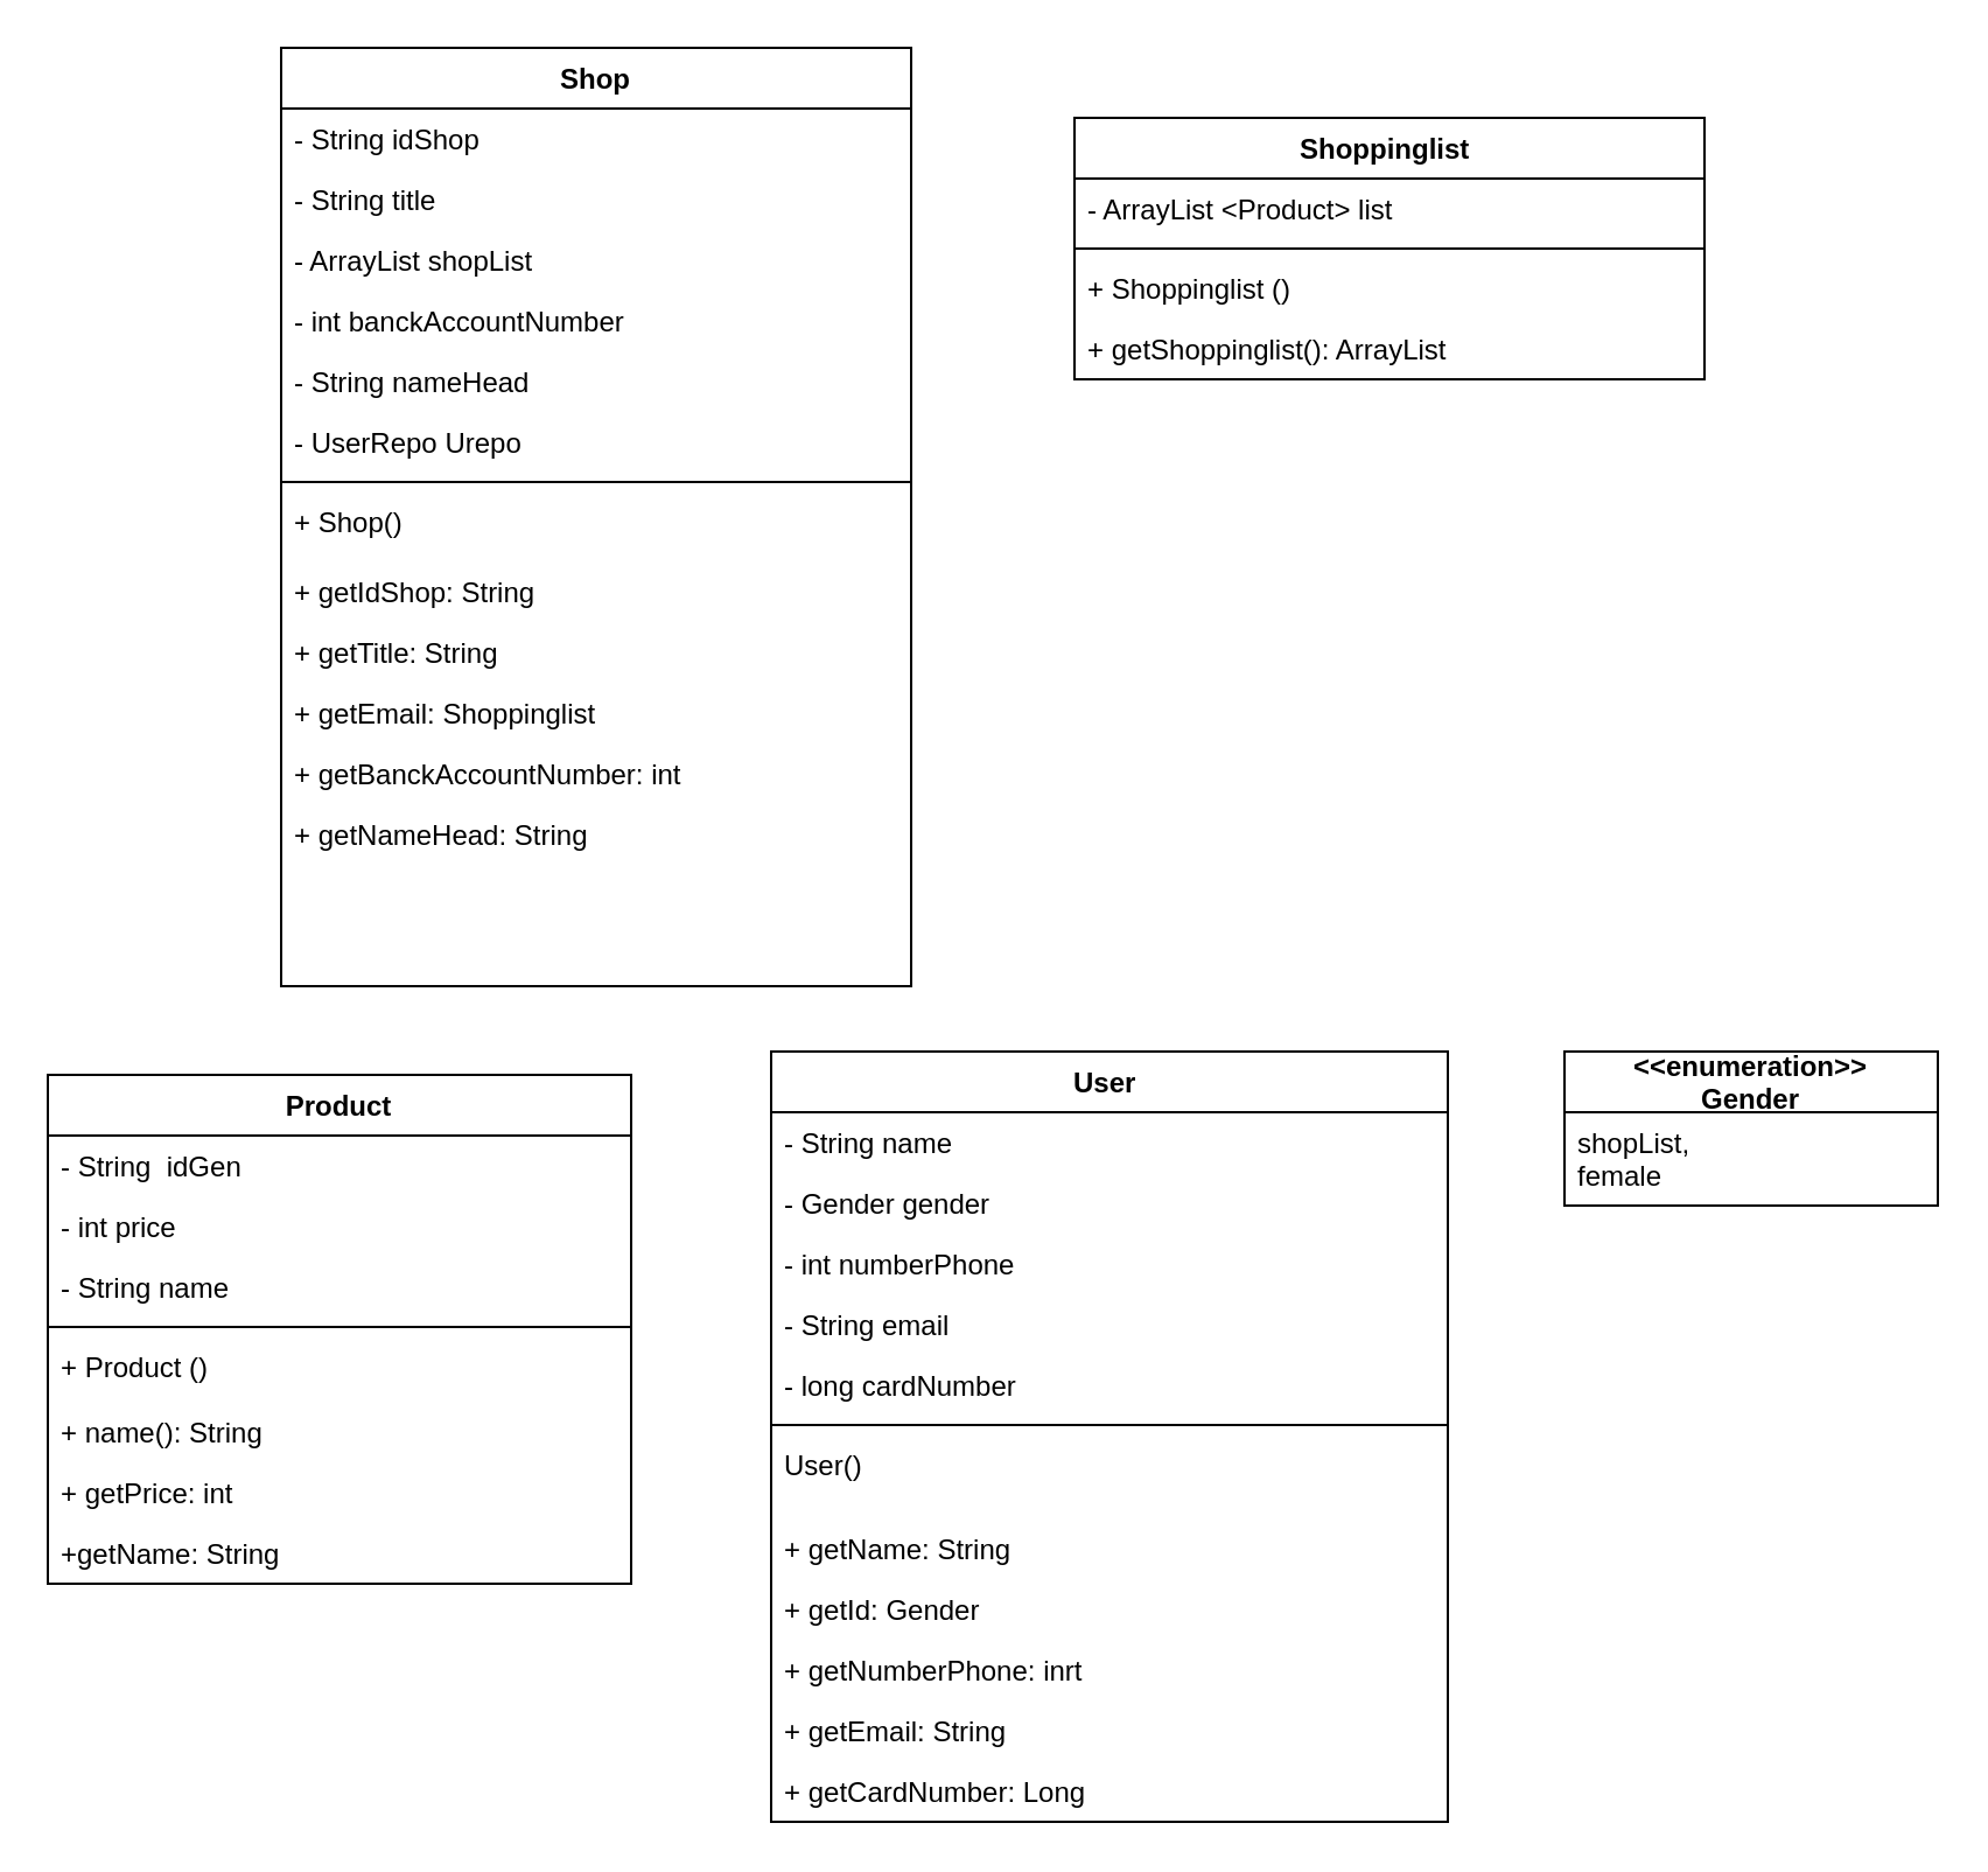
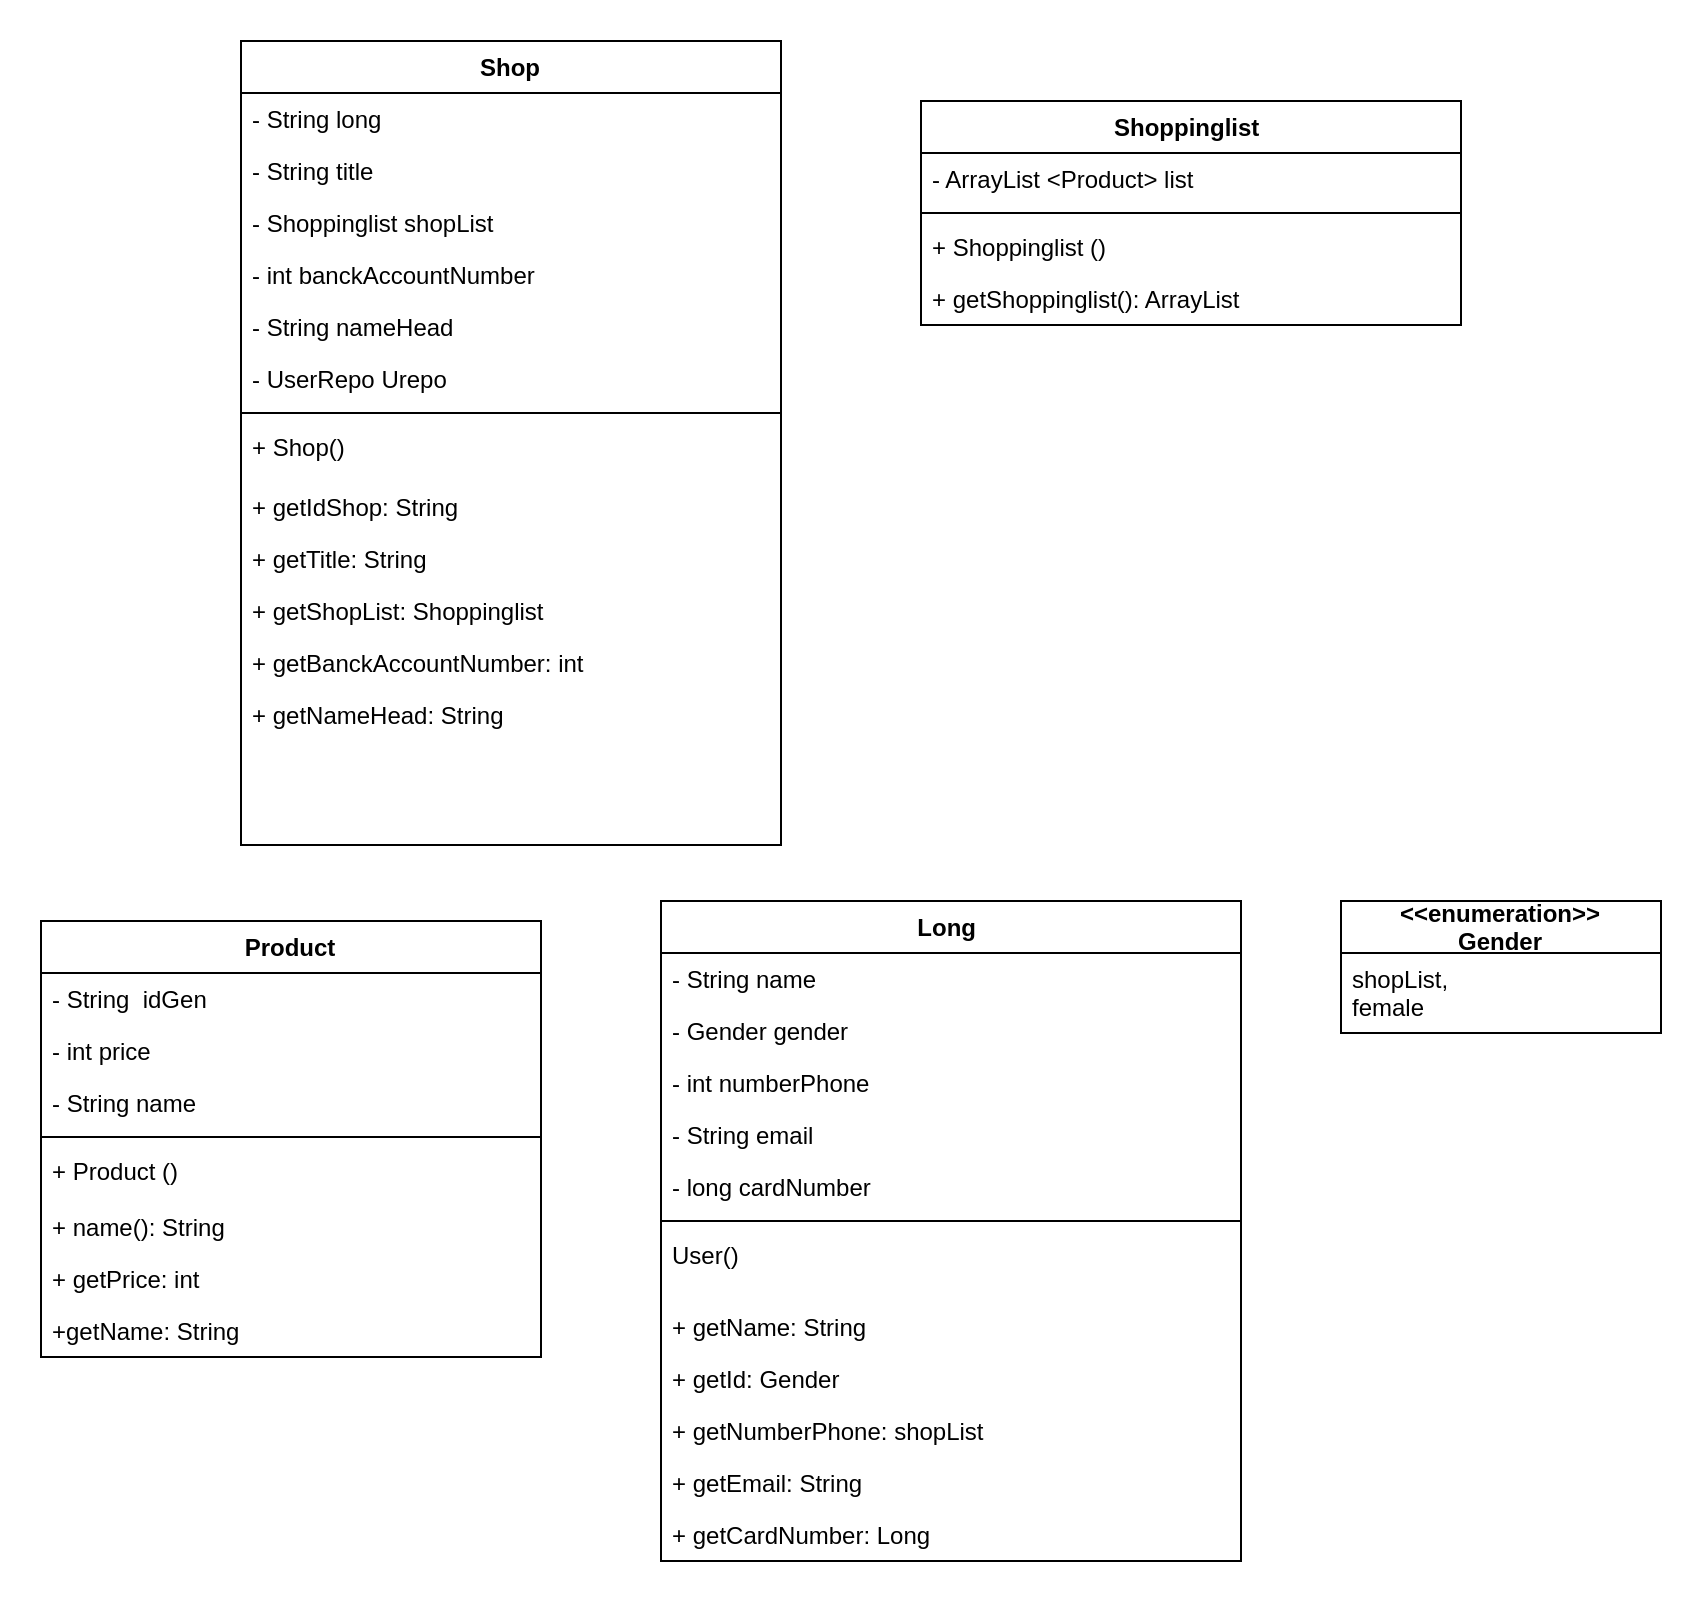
  <mxCell id="0" />
  <mxCell id="1" parent="0" />
  <mxCell id="2" value="Product" style="swimlane;fontStyle=1;align=center;verticalAlign=top;childLayout=stackLayout;horizontal=1;startSize=26;horizontalStack=0;resizeParent=1;resizeParentMax=0;resizeLast=0;collapsible=1;marginBottom=0;" parent="1" vertex="1"><mxGeometry x="20" y="460" width="250" height="218" as="geometry" /></mxCell>
  <mxCell id="3" value="- String  idGen" style="text;strokeColor=none;fillColor=none;align=left;verticalAlign=top;spacingLeft=4;spacingRight=4;overflow=hidden;rotatable=0;points=[[0,0.5],[1,0.5]];portConstraint=eastwest;" parent="2" vertex="1"><mxGeometry y="26" width="250" height="26" as="geometry" /></mxCell>
  <mxCell id="4" value="- int price " style="text;strokeColor=none;fillColor=none;align=left;verticalAlign=top;spacingLeft=4;spacingRight=4;overflow=hidden;rotatable=0;points=[[0,0.5],[1,0.5]];portConstraint=eastwest;" parent="2" vertex="1"><mxGeometry y="52" width="250" height="26" as="geometry" /></mxCell>
  <mxCell id="5" value="- String name" style="text;strokeColor=none;fillColor=none;align=left;verticalAlign=top;spacingLeft=4;spacingRight=4;overflow=hidden;rotatable=0;points=[[0,0.5],[1,0.5]];portConstraint=eastwest;" parent="2" vertex="1"><mxGeometry y="78" width="250" height="26" as="geometry" /></mxCell>
  <mxCell id="6" value="" style="line;strokeWidth=1;fillColor=none;align=left;verticalAlign=middle;spacingTop=-1;spacingLeft=3;spacingRight=3;rotatable=0;labelPosition=right;points=[];portConstraint=eastwest;strokeColor=inherit;" parent="2" vertex="1"><mxGeometry y="104" width="250" height="8" as="geometry" /></mxCell>
  <mxCell id="7" value="+ Product ()&#10; " style="text;strokeColor=none;fillColor=none;align=left;verticalAlign=top;spacingLeft=4;spacingRight=4;overflow=hidden;rotatable=0;points=[[0,0.5],[1,0.5]];portConstraint=eastwest;" parent="2" vertex="1"><mxGeometry y="112" width="250" height="28" as="geometry" /></mxCell>
  <mxCell id="8" value="+ name(): String  " style="text;strokeColor=none;fillColor=none;align=left;verticalAlign=top;spacingLeft=4;spacingRight=4;overflow=hidden;rotatable=0;points=[[0,0.5],[1,0.5]];portConstraint=eastwest;" parent="2" vertex="1"><mxGeometry y="140" width="250" height="26" as="geometry" /></mxCell>
  <mxCell id="9" value="+ getPrice: int  " style="text;strokeColor=none;fillColor=none;align=left;verticalAlign=top;spacingLeft=4;spacingRight=4;overflow=hidden;rotatable=0;points=[[0,0.5],[1,0.5]];portConstraint=eastwest;" parent="2" vertex="1"><mxGeometry y="166" width="250" height="26" as="geometry" /></mxCell>
  <mxCell id="10" value="+getName: String " style="text;strokeColor=none;fillColor=none;align=left;verticalAlign=top;spacingLeft=4;spacingRight=4;overflow=hidden;rotatable=0;points=[[0,0.5],[1,0.5]];portConstraint=eastwest;" parent="2" vertex="1"><mxGeometry y="192" width="250" height="26" as="geometry" /></mxCell>
- <mxCell id="11" value="User " style="swimlane;fontStyle=1;align=center;verticalAlign=top;childLayout=stackLayout;horizontal=1;startSize=26;horizontalStack=0;resizeParent=1;resizeParentMax=0;resizeLast=0;collapsible=1;marginBottom=0;" parent="1" vertex="1"><mxGeometry x="330" y="450" width="290" height="330" as="geometry" /></mxCell>
+ <mxCell id="11" value="Long " style="swimlane;fontStyle=1;align=center;verticalAlign=top;childLayout=stackLayout;horizontal=1;startSize=26;horizontalStack=0;resizeParent=1;resizeParentMax=0;resizeLast=0;collapsible=1;marginBottom=0;" parent="1" vertex="1"><mxGeometry x="330" y="450" width="290" height="330" as="geometry" /></mxCell>
  <mxCell id="12" value="- String name" style="text;strokeColor=none;fillColor=none;align=left;verticalAlign=top;spacingLeft=4;spacingRight=4;overflow=hidden;rotatable=0;points=[[0,0.5],[1,0.5]];portConstraint=eastwest;" parent="11" vertex="1"><mxGeometry y="26" width="290" height="26" as="geometry" /></mxCell>
  <mxCell id="13" value="- Gender gender  " style="text;strokeColor=none;fillColor=none;align=left;verticalAlign=top;spacingLeft=4;spacingRight=4;overflow=hidden;rotatable=0;points=[[0,0.5],[1,0.5]];portConstraint=eastwest;" parent="11" vertex="1"><mxGeometry y="52" width="290" height="26" as="geometry" /></mxCell>
  <mxCell id="14" value="- int numberPhone" style="text;strokeColor=none;fillColor=none;align=left;verticalAlign=top;spacingLeft=4;spacingRight=4;overflow=hidden;rotatable=0;points=[[0,0.5],[1,0.5]];portConstraint=eastwest;" parent="11" vertex="1"><mxGeometry y="78" width="290" height="26" as="geometry" /></mxCell>
  <mxCell id="15" value="- String email" style="text;strokeColor=none;fillColor=none;align=left;verticalAlign=top;spacingLeft=4;spacingRight=4;overflow=hidden;rotatable=0;points=[[0,0.5],[1,0.5]];portConstraint=eastwest;" parent="11" vertex="1"><mxGeometry y="104" width="290" height="26" as="geometry" /></mxCell>
  <mxCell id="16" value="- long cardNumber" style="text;strokeColor=none;fillColor=none;align=left;verticalAlign=top;spacingLeft=4;spacingRight=4;overflow=hidden;rotatable=0;points=[[0,0.5],[1,0.5]];portConstraint=eastwest;" parent="11" vertex="1"><mxGeometry y="130" width="290" height="26" as="geometry" /></mxCell>
  <mxCell id="17" value="" style="line;strokeWidth=1;fillColor=none;align=left;verticalAlign=middle;spacingTop=-1;spacingLeft=3;spacingRight=3;rotatable=0;labelPosition=right;points=[];portConstraint=eastwest;strokeColor=inherit;" parent="11" vertex="1"><mxGeometry y="156" width="290" height="8" as="geometry" /></mxCell>
  <mxCell id="18" value="User()&#10; &#10; " style="text;strokeColor=none;fillColor=none;align=left;verticalAlign=top;spacingLeft=4;spacingRight=4;overflow=hidden;rotatable=0;points=[[0,0.5],[1,0.5]];portConstraint=eastwest;" vertex="1" parent="11"><mxGeometry y="164" width="290" height="36" as="geometry" /></mxCell>
  <mxCell id="19" value="+ getName: String " style="text;strokeColor=none;fillColor=none;align=left;verticalAlign=top;spacingLeft=4;spacingRight=4;overflow=hidden;rotatable=0;points=[[0,0.5],[1,0.5]];portConstraint=eastwest;" parent="11" vertex="1"><mxGeometry y="200" width="290" height="26" as="geometry" /></mxCell>
  <mxCell id="20" value="+ getId: Gender" style="text;strokeColor=none;fillColor=none;align=left;verticalAlign=top;spacingLeft=4;spacingRight=4;overflow=hidden;rotatable=0;points=[[0,0.5],[1,0.5]];portConstraint=eastwest;" parent="11" vertex="1"><mxGeometry y="226" width="290" height="26" as="geometry" /></mxCell>
- <mxCell id="21" value="+ getNumberPhone: inrt" style="text;strokeColor=none;fillColor=none;align=left;verticalAlign=top;spacingLeft=4;spacingRight=4;overflow=hidden;rotatable=0;points=[[0,0.5],[1,0.5]];portConstraint=eastwest;" parent="11" vertex="1"><mxGeometry y="252" width="290" height="26" as="geometry" /></mxCell>
+ <mxCell id="21" value="+ getNumberPhone: shopList" style="text;strokeColor=none;fillColor=none;align=left;verticalAlign=top;spacingLeft=4;spacingRight=4;overflow=hidden;rotatable=0;points=[[0,0.5],[1,0.5]];portConstraint=eastwest;" parent="11" vertex="1"><mxGeometry y="252" width="290" height="26" as="geometry" /></mxCell>
  <mxCell id="22" value="+ getEmail: String" style="text;strokeColor=none;fillColor=none;align=left;verticalAlign=top;spacingLeft=4;spacingRight=4;overflow=hidden;rotatable=0;points=[[0,0.5],[1,0.5]];portConstraint=eastwest;" parent="11" vertex="1"><mxGeometry y="278" width="290" height="26" as="geometry" /></mxCell>
  <mxCell id="23" value="+ getCardNumber: Long" style="text;strokeColor=none;fillColor=none;align=left;verticalAlign=top;spacingLeft=4;spacingRight=4;overflow=hidden;rotatable=0;points=[[0,0.5],[1,0.5]];portConstraint=eastwest;" parent="11" vertex="1"><mxGeometry y="304" width="290" height="26" as="geometry" /></mxCell>
  <mxCell id="24" value="&lt;&lt;enumeration&gt;&gt;&#10;Gender" style="swimlane;fontStyle=1;align=center;verticalAlign=middle;childLayout=stackLayout;horizontal=1;startSize=26;horizontalStack=0;resizeParent=1;resizeParentMax=0;resizeLast=0;collapsible=1;marginBottom=0;" parent="1" vertex="1"><mxGeometry x="670" y="450" width="160" height="66" as="geometry" /></mxCell>
  <mxCell id="25" value="shopList,&#10;female" style="text;strokeColor=none;fillColor=none;align=left;verticalAlign=top;spacingLeft=4;spacingRight=4;overflow=hidden;rotatable=0;points=[[0,0.5],[1,0.5]];portConstraint=eastwest;" parent="24" vertex="1"><mxGeometry y="26" width="160" height="40" as="geometry" /></mxCell>
  <mxCell id="26" value="Shop" style="swimlane;fontStyle=1;align=center;verticalAlign=top;childLayout=stackLayout;horizontal=1;startSize=26;horizontalStack=0;resizeParent=1;resizeParentMax=0;resizeLast=0;collapsible=1;marginBottom=0;" parent="1" vertex="1"><mxGeometry x="120" y="20" width="270" height="402" as="geometry" /></mxCell>
- <mxCell id="27" value="- String idShop " style="text;strokeColor=none;fillColor=none;align=left;verticalAlign=top;spacingLeft=4;spacingRight=4;overflow=hidden;rotatable=0;points=[[0,0.5],[1,0.5]];portConstraint=eastwest;" parent="26" vertex="1"><mxGeometry y="26" width="270" height="26" as="geometry" /></mxCell>
+ <mxCell id="27" value="- String long " style="text;strokeColor=none;fillColor=none;align=left;verticalAlign=top;spacingLeft=4;spacingRight=4;overflow=hidden;rotatable=0;points=[[0,0.5],[1,0.5]];portConstraint=eastwest;" parent="26" vertex="1"><mxGeometry y="26" width="270" height="26" as="geometry" /></mxCell>
  <mxCell id="28" value="- String title" style="text;strokeColor=none;fillColor=none;align=left;verticalAlign=top;spacingLeft=4;spacingRight=4;overflow=hidden;rotatable=0;points=[[0,0.5],[1,0.5]];portConstraint=eastwest;" parent="26" vertex="1"><mxGeometry y="52" width="270" height="26" as="geometry" /></mxCell>
- <mxCell id="29" value="- ArrayList shopList " style="text;strokeColor=none;fillColor=none;align=left;verticalAlign=top;spacingLeft=4;spacingRight=4;overflow=hidden;rotatable=0;points=[[0,0.5],[1,0.5]];portConstraint=eastwest;" parent="26" vertex="1"><mxGeometry y="78" width="270" height="26" as="geometry" /></mxCell>
+ <mxCell id="29" value="- Shoppinglist shopList " style="text;strokeColor=none;fillColor=none;align=left;verticalAlign=top;spacingLeft=4;spacingRight=4;overflow=hidden;rotatable=0;points=[[0,0.5],[1,0.5]];portConstraint=eastwest;" parent="26" vertex="1"><mxGeometry y="78" width="270" height="26" as="geometry" /></mxCell>
  <mxCell id="30" value="- int banckAccountNumber" style="text;strokeColor=none;fillColor=none;align=left;verticalAlign=top;spacingLeft=4;spacingRight=4;overflow=hidden;rotatable=0;points=[[0,0.5],[1,0.5]];portConstraint=eastwest;" parent="26" vertex="1"><mxGeometry y="104" width="270" height="26" as="geometry" /></mxCell>
  <mxCell id="31" value="- String nameHead" style="text;strokeColor=none;fillColor=none;align=left;verticalAlign=top;spacingLeft=4;spacingRight=4;overflow=hidden;rotatable=0;points=[[0,0.5],[1,0.5]];portConstraint=eastwest;" parent="26" vertex="1"><mxGeometry y="130" width="270" height="26" as="geometry" /></mxCell>
  <mxCell id="32" value="- UserRepo Urepo" style="text;strokeColor=none;fillColor=none;align=left;verticalAlign=top;spacingLeft=4;spacingRight=4;overflow=hidden;rotatable=0;points=[[0,0.5],[1,0.5]];portConstraint=eastwest;" vertex="1" parent="26"><mxGeometry y="156" width="270" height="26" as="geometry" /></mxCell>
  <mxCell id="33" value="" style="line;strokeWidth=1;fillColor=none;align=left;verticalAlign=middle;spacingTop=-1;spacingLeft=3;spacingRight=3;rotatable=0;labelPosition=right;points=[];portConstraint=eastwest;strokeColor=inherit;" parent="26" vertex="1"><mxGeometry y="182" width="270" height="8" as="geometry" /></mxCell>
  <mxCell id="34" value="+ Shop()&#10;" style="text;strokeColor=none;fillColor=none;align=left;verticalAlign=top;spacingLeft=4;spacingRight=4;overflow=hidden;rotatable=0;points=[[0,0.5],[1,0.5]];portConstraint=eastwest;" vertex="1" parent="26"><mxGeometry y="190" width="270" height="30" as="geometry" /></mxCell>
  <mxCell id="35" value="+ getIdShop: String" style="text;strokeColor=none;fillColor=none;align=left;verticalAlign=top;spacingLeft=4;spacingRight=4;overflow=hidden;rotatable=0;points=[[0,0.5],[1,0.5]];portConstraint=eastwest;" parent="26" vertex="1"><mxGeometry y="220" width="270" height="26" as="geometry" /></mxCell>
  <mxCell id="36" value="+ getTitle: String " style="text;strokeColor=none;fillColor=none;align=left;verticalAlign=top;spacingLeft=4;spacingRight=4;overflow=hidden;rotatable=0;points=[[0,0.5],[1,0.5]];portConstraint=eastwest;" parent="26" vertex="1"><mxGeometry y="246" width="270" height="26" as="geometry" /></mxCell>
- <mxCell id="37" value="+ getEmail: Shoppinglist &#10; " style="text;strokeColor=none;fillColor=none;align=left;verticalAlign=top;spacingLeft=4;spacingRight=4;overflow=hidden;rotatable=0;points=[[0,0.5],[1,0.5]];portConstraint=eastwest;" parent="26" vertex="1"><mxGeometry y="272" width="270" height="26" as="geometry" /></mxCell>
+ <mxCell id="37" value="+ getShopList: Shoppinglist &#10; " style="text;strokeColor=none;fillColor=none;align=left;verticalAlign=top;spacingLeft=4;spacingRight=4;overflow=hidden;rotatable=0;points=[[0,0.5],[1,0.5]];portConstraint=eastwest;" parent="26" vertex="1"><mxGeometry y="272" width="270" height="26" as="geometry" /></mxCell>
  <mxCell id="38" value="+ getBanckAccountNumber: int " style="text;strokeColor=none;fillColor=none;align=left;verticalAlign=top;spacingLeft=4;spacingRight=4;overflow=hidden;rotatable=0;points=[[0,0.5],[1,0.5]];portConstraint=eastwest;" parent="26" vertex="1"><mxGeometry y="298" width="270" height="26" as="geometry" /></mxCell>
  <mxCell id="39" value="+ getNameHead: String" style="text;strokeColor=none;fillColor=none;align=left;verticalAlign=top;spacingLeft=4;spacingRight=4;overflow=hidden;rotatable=0;points=[[0,0.5],[1,0.5]];portConstraint=eastwest;" parent="26" vertex="1"><mxGeometry y="324" width="270" height="26" as="geometry" /></mxCell>
  <mxCell id="40" style="text;strokeColor=none;fillColor=none;align=left;verticalAlign=top;spacingLeft=4;spacingRight=4;overflow=hidden;rotatable=0;points=[[0,0.5],[1,0.5]];portConstraint=eastwest;" parent="26" vertex="1"><mxGeometry y="350" width="270" height="26" as="geometry" /></mxCell>
  <mxCell id="41" style="text;strokeColor=none;fillColor=none;align=left;verticalAlign=top;spacingLeft=4;spacingRight=4;overflow=hidden;rotatable=0;points=[[0,0.5],[1,0.5]];portConstraint=eastwest;" parent="26" vertex="1"><mxGeometry y="376" width="270" height="26" as="geometry" /></mxCell>
  <mxCell id="42" value="Shoppinglist " style="swimlane;fontStyle=1;align=center;verticalAlign=top;childLayout=stackLayout;horizontal=1;startSize=26;horizontalStack=0;resizeParent=1;resizeParentMax=0;resizeLast=0;collapsible=1;marginBottom=0;" parent="1" vertex="1"><mxGeometry x="460" y="50" width="270" height="112" as="geometry" /></mxCell>
  <mxCell id="43" value="- ArrayList &lt;Product&gt; list" style="text;strokeColor=none;fillColor=none;align=left;verticalAlign=top;spacingLeft=4;spacingRight=4;overflow=hidden;rotatable=0;points=[[0,0.5],[1,0.5]];portConstraint=eastwest;" parent="42" vertex="1"><mxGeometry y="26" width="270" height="26" as="geometry" /></mxCell>
  <mxCell id="44" value="" style="line;strokeWidth=1;fillColor=none;align=left;verticalAlign=middle;spacingTop=-1;spacingLeft=3;spacingRight=3;rotatable=0;labelPosition=right;points=[];portConstraint=eastwest;strokeColor=inherit;" parent="42" vertex="1"><mxGeometry y="52" width="270" height="8" as="geometry" /></mxCell>
  <mxCell id="45" value="+ Shoppinglist ()&#10; " style="text;strokeColor=none;fillColor=none;align=left;verticalAlign=top;spacingLeft=4;spacingRight=4;overflow=hidden;rotatable=0;points=[[0,0.5],[1,0.5]];portConstraint=eastwest;" parent="42" vertex="1"><mxGeometry y="60" width="270" height="26" as="geometry" /></mxCell>
  <mxCell id="46" value="+ getShoppinglist(): ArrayList" style="text;strokeColor=none;fillColor=none;align=left;verticalAlign=top;spacingLeft=4;spacingRight=4;overflow=hidden;rotatable=0;points=[[0,0.5],[1,0.5]];portConstraint=eastwest;" vertex="1" parent="42"><mxGeometry y="86" width="270" height="26" as="geometry" /></mxCell>
